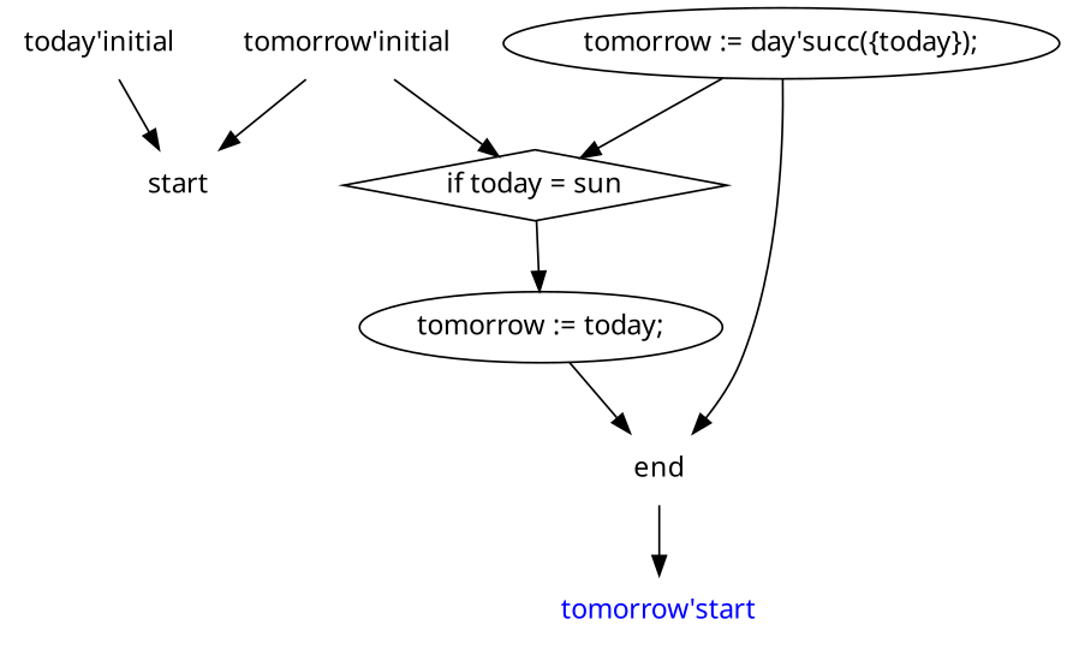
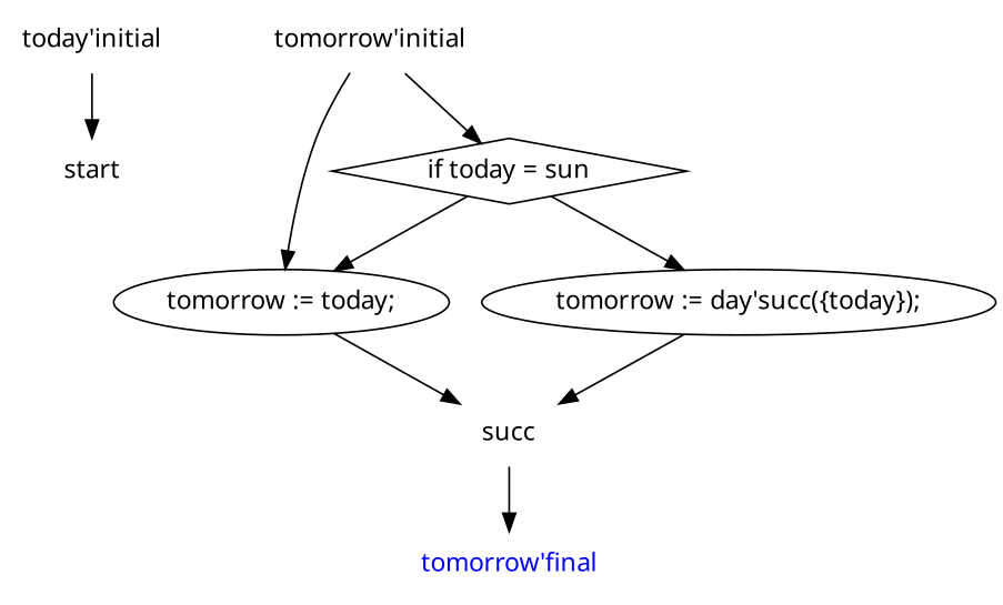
  digraph {
    fontname="Noto Sans"
    splines=True
    node [fontname="Noto Sans" shape=plaintext]
    edge [arrowType=normal fontname="Noto Sans"]
    n1 [label=start]
    n2 [label="if today = sun" shape=diamond]
    n3 [label="tomorrow := today;" shape=""]
    n4 [label="tomorrow := day'succ({today});" shape=""]
-   n5 [label=end]
-   n6 [fontcolor=blue label="tomorrow'start"]
+   n5 [label=succ]
+   n6 [fontcolor=blue label="tomorrow'final"]
    n7 [label="today'initial"]
    n8 [fontcolor=black label="tomorrow'initial"]
    n2 -> n3
-   n4 -> n2
+   n2 -> n4
    n3 -> n5
    n4 -> n5
    n5 -> n6
    n7 -> n1
-   n8 -> n1
+   n8 -> n3
    n8 -> n2
  }
